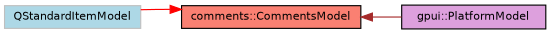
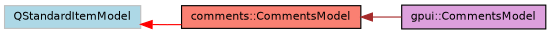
  digraph {
    rankdir=LR
    node [color=black fontname=Helvetica fontsize=10 shape=record style=filled]
    edge [dir=back fontname=Helvetica fontsize=10 labelfontname=Helvetica labelfontsize=10 style=solid]
    n1 [color=grey75 fillcolor=lightblue height=0.2 label=QStandardItemModel width=0.4]
    n2 [fillcolor=salmon height=0.2 label="comments::CommentsModel" width=0.4]
-   n3 [fillcolor=plum height=0.2 label="gpui::PlatformModel" width=0.4]
-   n2 -> n1 [color=red]
+   n3 [fillcolor=plum height=0.2 label="gpui::CommentsModel" width=0.4]
+   n1 -> n2 [color=red]
    n2 -> n3 [color=brown]
  }
